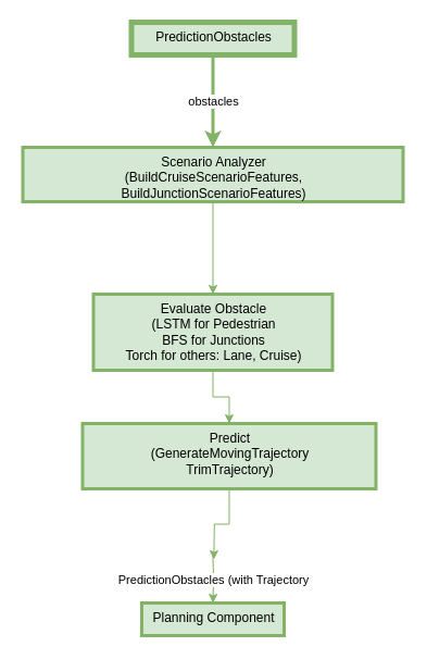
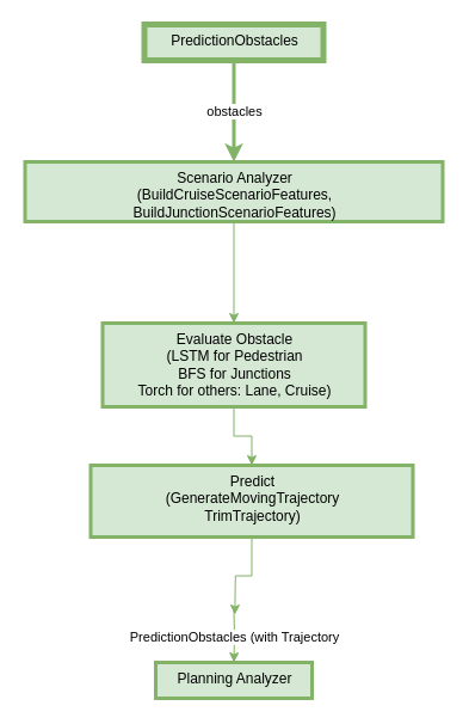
  <mxCell id="0" />
  <mxCell id="1" parent="0" />
  <mxCell id="2" value="obstacles" style="edgeStyle=orthogonalEdgeStyle;rounded=0;orthogonalLoop=1;jettySize=auto;html=1;exitX=0.5;exitY=1;exitDx=0;exitDy=0;strokeColor=#82b366;strokeWidth=3;align=center;fillColor=#d5e8d4;" parent="1" source="3" target="5" edge="1"><mxGeometry relative="1" as="geometry" /></mxCell>
  <mxCell id="3" value="PredictionObstacles" style="text;html=1;strokeColor=#82b366;strokeWidth=5;fillColor=#d5e8d4;align=center;" parent="1" vertex="1"><mxGeometry x="120.5" y="20" width="150" height="30" as="geometry" /></mxCell>
  <mxCell id="4" value="" style="edgeStyle=orthogonalEdgeStyle;rounded=0;orthogonalLoop=1;jettySize=auto;html=1;entryX=0.5;entryY=0;entryDx=0;entryDy=0;fillColor=#d5e8d4;strokeColor=#82b366;" edge="1" parent="1" source="5" target="6"><mxGeometry relative="1" as="geometry"><mxPoint x="196" y="200" as="targetPoint" /></mxGeometry></mxCell>
  <mxCell id="5" value="Scenario Analyzer&lt;br&gt;(BuildCruiseScenarioFeatures, &lt;br&gt;BuildJunctionScenarioFeatures)" style="text;html=1;strokeWidth=3;strokeColor=#82b366;fillColor=#d5e8d4;align=center;" parent="1" vertex="1"><mxGeometry x="20.5" y="135" width="350" height="50" as="geometry" /></mxCell>
  <mxCell id="6" value="&lt;div&gt;Evaluate Obstacle&lt;/div&gt;&lt;div&gt;(LSTM for Pedestrian&lt;br&gt;BFS for Junctions&lt;br&gt;Torch for others: Lane, Cruise)&lt;br&gt;&lt;br&gt;&lt;/div&gt;&lt;div&gt;&lt;br&gt;&lt;/div&gt;" style="text;html=1;strokeWidth=3;strokeColor=#82b366;fillColor=#d5e8d4;align=center;" parent="1" vertex="1"><mxGeometry x="85.5" y="270" width="220" height="70" as="geometry" /></mxCell>
  <mxCell id="7" value="" style="edgeStyle=orthogonalEdgeStyle;rounded=0;orthogonalLoop=1;jettySize=auto;html=1;fillColor=#d5e8d4;strokeColor=#82b366;align=center;exitX=0.5;exitY=1;exitDx=0;exitDy=0;" parent="1" target="8" edge="1" source="6"><mxGeometry relative="1" as="geometry"><mxPoint x="195.5" y="400" as="sourcePoint" /></mxGeometry></mxCell>
  <mxCell id="8" value="&lt;div&gt;Predict&lt;/div&gt;&lt;div&gt;(GenerateMovingTrajectory&lt;/div&gt;&lt;div&gt;TrimTrajectory)&lt;br&gt;&lt;/div&gt;" style="text;html=1;strokeWidth=3;strokeColor=#82b366;fillColor=#d5e8d4;align=center;" parent="1" vertex="1"><mxGeometry x="75.5" y="389" width="270" height="60" as="geometry" /></mxCell>
  <mxCell id="9" value="" style="edgeStyle=orthogonalEdgeStyle;rounded=0;orthogonalLoop=1;jettySize=auto;html=1;fillColor=#d5e8d4;strokeColor=#82b366;exitX=0.5;exitY=1;exitDx=0;exitDy=0;align=center;" parent="1" source="8" edge="1"><mxGeometry relative="1" as="geometry"><mxPoint x="195.5" y="494" as="sourcePoint" /><mxPoint x="196.333" y="514" as="targetPoint" /></mxGeometry></mxCell>
  <mxCell id="10" value="PredictionObstacles (with Trajectory" style="edgeStyle=orthogonalEdgeStyle;rounded=0;orthogonalLoop=1;jettySize=auto;html=1;fillColor=#d5e8d4;strokeColor=#82b366;align=center;" parent="1" target="11" edge="1"><mxGeometry relative="1" as="geometry"><mxPoint x="195.5" y="510.5" as="sourcePoint" /></mxGeometry></mxCell>
- <mxCell id="11" value="Planning Component" style="text;html=1;strokeWidth=3;strokeColor=#82b366;fillColor=#d5e8d4;align=center;" parent="1" vertex="1"><mxGeometry x="130" y="554" width="131" height="30" as="geometry" /></mxCell>
+ <mxCell id="11" value="Planning Analyzer" style="text;html=1;strokeWidth=3;strokeColor=#82b366;fillColor=#d5e8d4;align=center;" parent="1" vertex="1"><mxGeometry x="130" y="554" width="131" height="30" as="geometry" /></mxCell>
